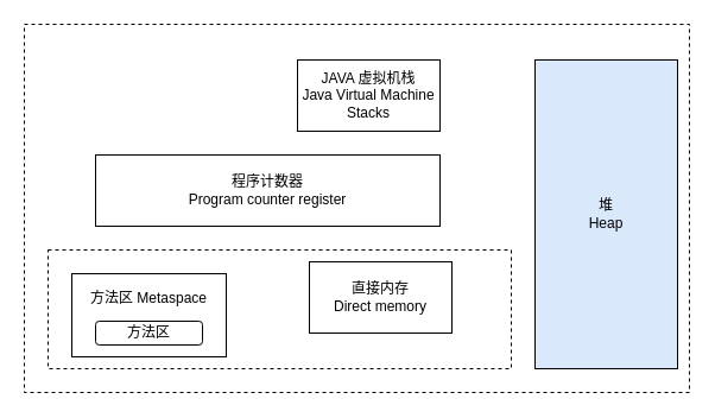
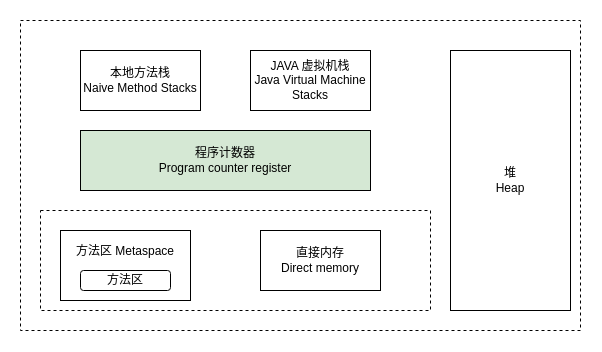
  <mxCell id="0" />
  <mxCell id="1" parent="0" />
  <mxCell id="2" value="" style="rounded=0;whiteSpace=wrap;html=1;dashed=1;" vertex="1" parent="1"><mxGeometry x="20" y="20" width="560" height="310" as="geometry" /></mxCell>
+ <mxCell id="3" value="本地方法栈&lt;br&gt;Naive Method Stacks" style="rounded=0;whiteSpace=wrap;html=1;" vertex="1" parent="1"><mxGeometry x="80" y="50" width="120" height="60" as="geometry" /></mxCell>
  <mxCell id="4" value="JAVA 虚拟机栈&lt;br&gt;Java Virtual Machine Stacks" style="rounded=0;whiteSpace=wrap;html=1;" vertex="1" parent="1"><mxGeometry x="250" y="50" width="120" height="60" as="geometry" /></mxCell>
- <mxCell id="5" value="程序计数器&lt;br&gt;Program counter register" style="rounded=0;whiteSpace=wrap;html=1;" vertex="1" parent="1"><mxGeometry x="80" y="130" width="290" height="60" as="geometry" /></mxCell>
+ <mxCell id="5" value="程序计数器&lt;br&gt;Program counter register" style="rounded=0;whiteSpace=wrap;html=1;fillColor=#d5e8d4;" vertex="1" parent="1"><mxGeometry x="80" y="130" width="290" height="60" as="geometry" /></mxCell>
  <mxCell id="6" value="" style="rounded=0;whiteSpace=wrap;html=1;dashed=1;" vertex="1" parent="1"><mxGeometry x="40" y="210" width="390" height="100" as="geometry" /></mxCell>
  <mxCell id="7" value="方法区 Metaspace&lt;br&gt;&lt;br&gt;&lt;br&gt;" style="rounded=0;whiteSpace=wrap;html=1;" vertex="1" parent="1"><mxGeometry x="60" y="230" width="130" height="70" as="geometry" /></mxCell>
  <mxCell id="8" value="方法区" style="whiteSpace=wrap;html=1;rounded=1;" vertex="1" parent="1"><mxGeometry x="80" y="270" width="90" height="20" as="geometry" /></mxCell>
- <mxCell id="9" value="直接内存&lt;br&gt;Direct memory" style="rounded=0;whiteSpace=wrap;html=1;" vertex="1" parent="1"><mxGeometry x="260" y="220" width="120" height="60" as="geometry" /></mxCell>
- <mxCell id="10" value="堆&lt;br&gt;Heap" style="rounded=0;whiteSpace=wrap;html=1;fillColor=#dae8fc;" vertex="1" parent="1"><mxGeometry x="450" y="50" width="120" height="260" as="geometry" /></mxCell>
+ <mxCell id="9" value="直接内存&lt;br&gt;Direct memory" style="rounded=0;whiteSpace=wrap;html=1;" vertex="1" parent="1"><mxGeometry x="260" y="230" width="120" height="60" as="geometry" /></mxCell>
+ <mxCell id="10" value="堆&lt;br&gt;Heap" style="rounded=0;whiteSpace=wrap;html=1;" vertex="1" parent="1"><mxGeometry x="450" y="50" width="120" height="260" as="geometry" /></mxCell>
